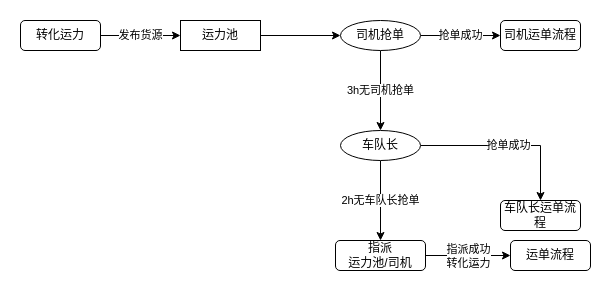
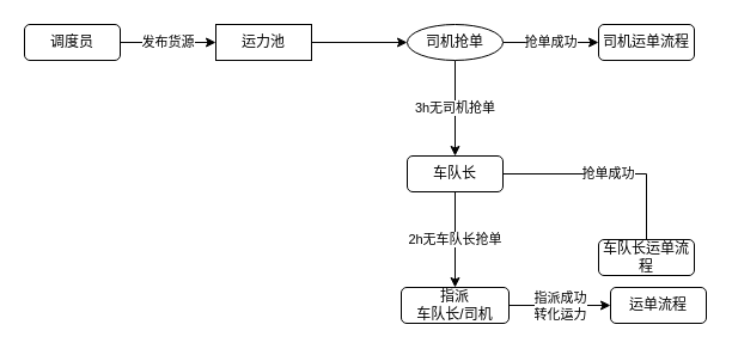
  <mxCell id="0" />
  <mxCell id="1" parent="0" />
  <mxCell id="2" value="发布货源" style="edgeStyle=orthogonalEdgeStyle;rounded=0;orthogonalLoop=1;jettySize=auto;html=1;" edge="1" parent="1" source="3" target="5"><mxGeometry relative="1" as="geometry" /></mxCell>
- <mxCell id="3" value="转化运力" style="rounded=1;whiteSpace=wrap;html=1;" vertex="1" parent="1"><mxGeometry x="20" y="20" width="80" height="30" as="geometry" /></mxCell>
+ <mxCell id="3" value="调度员" style="rounded=1;whiteSpace=wrap;html=1;" vertex="1" parent="1"><mxGeometry x="20" y="20" width="80" height="30" as="geometry" /></mxCell>
  <mxCell id="4" value="" style="edgeStyle=orthogonalEdgeStyle;rounded=0;orthogonalLoop=1;jettySize=auto;html=1;" edge="1" parent="1" source="5" target="8"><mxGeometry relative="1" as="geometry" /></mxCell>
  <mxCell id="5" value="运力池" style="whiteSpace=wrap;html=1;rounded=0;" vertex="1" parent="1"><mxGeometry x="180" y="20" width="80" height="30" as="geometry" /></mxCell>
  <mxCell id="6" value="3h无司机抢单" style="edgeStyle=orthogonalEdgeStyle;rounded=0;orthogonalLoop=1;jettySize=auto;html=1;" edge="1" parent="1" source="8" target="12"><mxGeometry relative="1" as="geometry" /></mxCell>
  <mxCell id="7" value="抢单成功" style="edgeStyle=orthogonalEdgeStyle;rounded=0;orthogonalLoop=1;jettySize=auto;html=1;" edge="1" parent="1" source="8" target="9"><mxGeometry relative="1" as="geometry" /></mxCell>
  <mxCell id="8" value="司机抢单" style="ellipse;whiteSpace=wrap;html=1;" vertex="1" parent="1"><mxGeometry x="340" y="20" width="80" height="30" as="geometry" /></mxCell>
  <mxCell id="9" value="司机运单流程" style="rounded=1;whiteSpace=wrap;html=1;" vertex="1" parent="1"><mxGeometry x="500" y="20" width="80" height="30" as="geometry" /></mxCell>
  <mxCell id="10" value="2h无车队长抢单" style="edgeStyle=orthogonalEdgeStyle;rounded=0;orthogonalLoop=1;jettySize=auto;html=1;" edge="1" parent="1" source="12" target="15"><mxGeometry relative="1" as="geometry" /></mxCell>
- <mxCell id="11" value="抢单成功" style="edgeStyle=orthogonalEdgeStyle;rounded=0;orthogonalLoop=1;jettySize=auto;html=1;" edge="1" parent="1" source="12" target="13"><mxGeometry relative="1" as="geometry" /></mxCell>
- <mxCell id="12" value="车队长" style="ellipse;whiteSpace=wrap;html=1;" vertex="1" parent="1"><mxGeometry x="340" y="130" width="80" height="30" as="geometry" /></mxCell>
+ <mxCell id="11" value="抢单成功" style="edgeStyle=orthogonalEdgeStyle;rounded=0;orthogonalLoop=1;jettySize=auto;html=1;endArrow=none;" edge="1" parent="1" source="12" target="13"><mxGeometry relative="1" as="geometry" /></mxCell>
+ <mxCell id="12" value="车队长" style="rounded=1;whiteSpace=wrap;html=1;" vertex="1" parent="1"><mxGeometry x="340" y="130" width="80" height="30" as="geometry" /></mxCell>
  <mxCell id="13" value="车队长运单流程" style="rounded=1;whiteSpace=wrap;html=1;" vertex="1" parent="1"><mxGeometry x="500" y="200" width="80" height="30" as="geometry" /></mxCell>
  <mxCell id="14" value="指派成功&lt;br&gt;转化运力" style="edgeStyle=orthogonalEdgeStyle;rounded=0;orthogonalLoop=1;jettySize=auto;html=1;" edge="1" parent="1" source="15"><mxGeometry relative="1" as="geometry"><mxPoint x="510" y="255" as="targetPoint" /></mxGeometry></mxCell>
- <mxCell id="15" value="指派&lt;br&gt;运力池/司机" style="rounded=1;whiteSpace=wrap;html=1;" vertex="1" parent="1"><mxGeometry x="335" y="240" width="90" height="30" as="geometry" /></mxCell>
+ <mxCell id="15" value="指派&lt;br&gt;车队长/司机" style="rounded=1;whiteSpace=wrap;html=1;" vertex="1" parent="1"><mxGeometry x="335" y="240" width="90" height="30" as="geometry" /></mxCell>
  <mxCell id="16" value="运单流程" style="rounded=1;whiteSpace=wrap;html=1;" vertex="1" parent="1"><mxGeometry x="510" y="240" width="80" height="30" as="geometry" /></mxCell>
